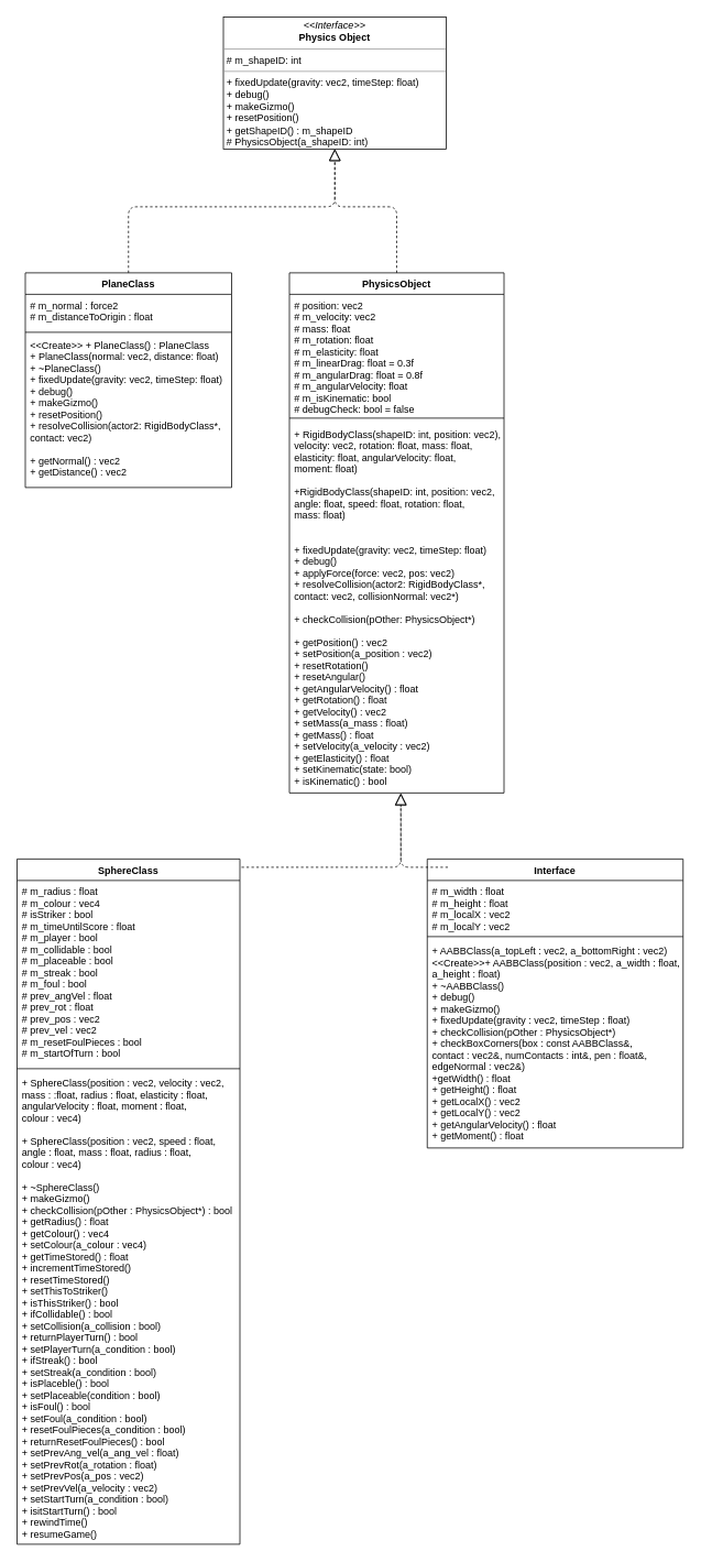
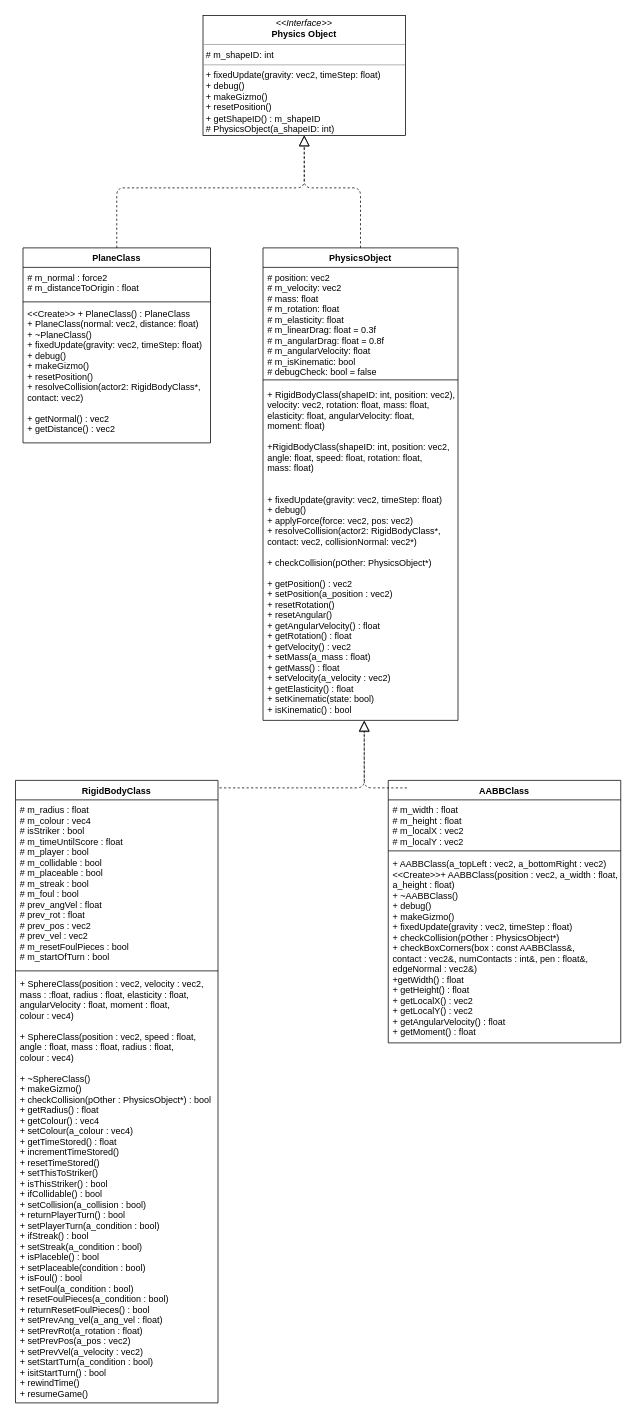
  <mxCell id="0" />
  <mxCell id="1" parent="0" />
  <mxCell id="2" value="&lt;p style=&quot;margin: 0px ; margin-top: 4px ; text-align: center&quot;&gt;&lt;i&gt;&amp;lt;&amp;lt;Interface&amp;gt;&amp;gt;&lt;/i&gt;&lt;br&gt;&lt;b&gt;Physics Object&lt;/b&gt;&lt;/p&gt;&lt;hr size=&quot;1&quot;&gt;&lt;p style=&quot;margin: 0px ; margin-left: 4px&quot;&gt;# m_shapeID: int&lt;br&gt;&lt;/p&gt;&lt;hr size=&quot;1&quot;&gt;&lt;p style=&quot;margin: 0px ; margin-left: 4px&quot;&gt;+ fixedUpdate(gravity: vec2, timeStep: float)&lt;br&gt;+ debug()&lt;br&gt;+ makeGizmo()&lt;/p&gt;&lt;p style=&quot;margin: 0px ; margin-left: 4px&quot;&gt;+ resetPosition()&lt;/p&gt;&lt;p style=&quot;margin: 0px ; margin-left: 4px&quot;&gt;+ getShapeID() : m_shapeID&lt;/p&gt;&lt;p style=&quot;margin: 0px ; margin-left: 4px&quot;&gt;# PhysicsObject(a_shapeID: int)&lt;/p&gt;" style="verticalAlign=top;align=left;overflow=fill;fontSize=12;fontFamily=Helvetica;html=1;" parent="1" vertex="1"><mxGeometry x="270" y="20" width="270" height="160" as="geometry" /></mxCell>
  <mxCell id="3" value="PlaneClass" style="swimlane;fontStyle=1;align=center;verticalAlign=top;childLayout=stackLayout;horizontal=1;startSize=26;horizontalStack=0;resizeParent=1;resizeParentMax=0;resizeLast=0;collapsible=1;marginBottom=0;" parent="1" vertex="1"><mxGeometry x="30" y="330" width="250" height="260" as="geometry" /></mxCell>
  <mxCell id="4" value="# m_normal : force2&#10;# m_distanceToOrigin : float" style="text;strokeColor=none;fillColor=none;align=left;verticalAlign=top;spacingLeft=4;spacingRight=4;overflow=hidden;rotatable=0;points=[[0,0.5],[1,0.5]];portConstraint=eastwest;" parent="3" vertex="1"><mxGeometry y="26" width="250" height="44" as="geometry" /></mxCell>
  <mxCell id="5" value="" style="line;strokeWidth=1;fillColor=none;align=left;verticalAlign=middle;spacingTop=-1;spacingLeft=3;spacingRight=3;rotatable=0;labelPosition=right;points=[];portConstraint=eastwest;" parent="3" vertex="1"><mxGeometry y="70" width="250" height="4" as="geometry" /></mxCell>
  <mxCell id="6" value="&lt;&lt;Create&gt;&gt; + PlaneClass() : PlaneClass&#10;+ PlaneClass(normal: vec2, distance: float)&#10;+ ~PlaneClass()&#10;+ fixedUpdate(gravity: vec2, timeStep: float)&#10;+ debug()&#10;+ makeGizmo()&#10;+ resetPosition()&#10;+ resolveCollision(actor2: RigidBodyClass*,&#10;contact: vec2)&#10;&#10;+ getNormal() : vec2&#10;+ getDistance() : vec2&#10;" style="text;strokeColor=none;fillColor=none;align=left;verticalAlign=top;spacingLeft=4;spacingRight=4;overflow=hidden;rotatable=0;points=[[0,0.5],[1,0.5]];portConstraint=eastwest;" parent="3" vertex="1"><mxGeometry y="74" width="250" height="186" as="geometry" /></mxCell>
  <mxCell id="7" value="" style="endArrow=block;dashed=1;endFill=0;endSize=12;html=1;entryX=0.5;entryY=1;entryDx=0;entryDy=0;exitX=0.5;exitY=0;exitDx=0;exitDy=0;" parent="1" source="3" target="2" edge="1"><mxGeometry width="160" relative="1" as="geometry"><mxPoint x="330" y="350" as="sourcePoint" /><mxPoint x="490" y="350" as="targetPoint" /><Array as="points"><mxPoint x="155" y="250" /><mxPoint x="405" y="250" /></Array></mxGeometry></mxCell>
  <mxCell id="8" value="" style="endArrow=block;dashed=1;endFill=0;endSize=12;html=1;entryX=0.5;entryY=1;entryDx=0;entryDy=0;strokeColor=#000000;exitX=0.5;exitY=0;exitDx=0;exitDy=0;" parent="1" source="9" target="2" edge="1"><mxGeometry width="160" relative="1" as="geometry"><mxPoint x="560" y="330" as="sourcePoint" /><mxPoint x="415" y="190" as="targetPoint" /><Array as="points"><mxPoint x="480" y="250" /><mxPoint x="405" y="250" /></Array></mxGeometry></mxCell>
  <mxCell id="9" value="PhysicsObject" style="swimlane;fontStyle=1;align=center;verticalAlign=top;childLayout=stackLayout;horizontal=1;startSize=26;horizontalStack=0;resizeParent=1;resizeParentMax=0;resizeLast=0;collapsible=1;marginBottom=0;" parent="1" vertex="1"><mxGeometry x="350" y="330" width="260" height="630" as="geometry"><mxRectangle x="350" y="720" width="90" height="26" as="alternateBounds" /></mxGeometry></mxCell>
  <mxCell id="10" value="# position: vec2&#10;# m_velocity: vec2&#10;# mass: float&#10;# m_rotation: float&#10;# m_elasticity: float&#10;# m_linearDrag: float = 0.3f&#10;# m_angularDrag: float = 0.8f&#10;# m_angularVelocity: float&#10;# m_isKinematic: bool&#10;# debugCheck: bool = false" style="text;strokeColor=none;fillColor=none;align=left;verticalAlign=top;spacingLeft=4;spacingRight=4;overflow=hidden;rotatable=0;points=[[0,0.5],[1,0.5]];portConstraint=eastwest;" parent="9" vertex="1"><mxGeometry y="26" width="260" height="144" as="geometry" /></mxCell>
  <mxCell id="11" value="" style="line;strokeWidth=1;fillColor=none;align=left;verticalAlign=middle;spacingTop=-1;spacingLeft=3;spacingRight=3;rotatable=0;labelPosition=right;points=[];portConstraint=eastwest;" parent="9" vertex="1"><mxGeometry y="170" width="260" height="12" as="geometry" /></mxCell>
  <mxCell id="12" value="+ RigidBodyClass(shapeID: int, position: vec2),&#10;velocity: vec2, rotation: float, mass: float,&#10;elasticity: float, angularVelocity: float,&#10;moment: float)&#10;&#10;+RigidBodyClass(shapeID: int, position: vec2,&#10;angle: float, speed: float, rotation: float,&#10;mass: float)&#10;&#10;&#10;+ fixedUpdate(gravity: vec2, timeStep: float)&#10;+ debug()&#10;+ applyForce(force: vec2, pos: vec2)&#10;+ resolveCollision(actor2: RigidBodyClass*, &#10;contact: vec2, collisionNormal: vec2*)&#10;&#10;+ checkCollision(pOther: PhysicsObject*)&#10;&#10;+ getPosition() : vec2&#10;+ setPosition(a_position : vec2)&#10;+ resetRotation()&#10;+ resetAngular()&#10;+ getAngularVelocity() : float&#10;+ getRotation() : float&#10;+ getVelocity() : vec2&#10;+ setMass(a_mass : float)&#10;+ getMass() : float&#10;+ setVelocity(a_velocity : vec2)&#10;+ getElasticity() : float&#10;+ setKinematic(state: bool)&#10;+ isKinematic() : bool&#10;" style="text;strokeColor=none;fillColor=none;align=left;verticalAlign=top;spacingLeft=4;spacingRight=4;overflow=hidden;rotatable=0;points=[[0,0.5],[1,0.5]];portConstraint=eastwest;" parent="9" vertex="1"><mxGeometry y="182" width="260" height="448" as="geometry" /></mxCell>
  <mxCell id="13" value="" style="endArrow=block;dashed=1;endFill=0;endSize=12;html=1;strokeColor=#000000;entryX=0.519;entryY=1.002;entryDx=0;entryDy=0;entryPerimeter=0;" parent="1" target="12" edge="1"><mxGeometry width="160" relative="1" as="geometry"><mxPoint x="280" y="1050" as="sourcePoint" /><mxPoint x="370" y="1060" as="targetPoint" /><Array as="points"><mxPoint x="485" y="1050" /></Array></mxGeometry></mxCell>
- <mxCell id="14" value="SphereClass" style="swimlane;fontStyle=1;align=center;verticalAlign=top;childLayout=stackLayout;horizontal=1;startSize=26;horizontalStack=0;resizeParent=1;resizeParentMax=0;resizeLast=0;collapsible=1;marginBottom=0;" parent="1" vertex="1"><mxGeometry x="20" y="1040" width="270" height="830" as="geometry" /></mxCell>
+ <mxCell id="14" value="RigidBodyClass" style="swimlane;fontStyle=1;align=center;verticalAlign=top;childLayout=stackLayout;horizontal=1;startSize=26;horizontalStack=0;resizeParent=1;resizeParentMax=0;resizeLast=0;collapsible=1;marginBottom=0;" parent="1" vertex="1"><mxGeometry x="20" y="1040" width="270" height="830" as="geometry" /></mxCell>
  <mxCell id="15" value="# m_radius : float&#10;# m_colour : vec4&#10;# isStriker : bool&#10;# m_timeUntilScore : float&#10;# m_player : bool&#10;# m_collidable : bool&#10;# m_placeable : bool&#10;# m_streak : bool&#10;# m_foul : bool&#10;# prev_angVel : float&#10;# prev_rot : float&#10;# prev_pos : vec2&#10;# prev_vel : vec2&#10;# m_resetFoulPieces : bool&#10;# m_startOfTurn : bool" style="text;strokeColor=none;fillColor=none;align=left;verticalAlign=top;spacingLeft=4;spacingRight=4;overflow=hidden;rotatable=0;points=[[0,0.5],[1,0.5]];portConstraint=eastwest;" parent="14" vertex="1"><mxGeometry y="26" width="270" height="224" as="geometry" /></mxCell>
  <mxCell id="16" value="" style="line;strokeWidth=1;fillColor=none;align=left;verticalAlign=middle;spacingTop=-1;spacingLeft=3;spacingRight=3;rotatable=0;labelPosition=right;points=[];portConstraint=eastwest;" parent="14" vertex="1"><mxGeometry y="250" width="270" height="8" as="geometry" /></mxCell>
  <mxCell id="17" value="+ SphereClass(position : vec2, velocity : vec2,&#10;mass : :float, radius : float, elasticity : float,&#10;angularVelocity : float, moment : float,&#10;colour : vec4)&#10;&#10;+ SphereClass(position : vec2, speed : float,&#10;angle : float, mass : float, radius : float,&#10;colour : vec4)&#10;&#10;+ ~SphereClass()&#10;+ makeGizmo()&#10;+ checkCollision(pOther : PhysicsObject*) : bool&#10;+ getRadius() : float&#10;+ getColour() : vec4&#10;+ setColour(a_colour : vec4)&#10;+ getTimeStored() : float&#10;+ incrementTimeStored()&#10;+ resetTimeStored()&#10;+ setThisToStriker()&#10;+ isThisStriker() : bool&#10;+ ifCollidable() : bool&#10;+ setCollision(a_collision : bool)&#10;+ returnPlayerTurn() : bool&#10;+ setPlayerTurn(a_condition : bool)&#10;+ ifStreak() : bool&#10;+ setStreak(a_condition : bool)&#10;+ isPlaceble() : bool&#10;+ setPlaceable(condition : bool)&#10;+ isFoul() : bool&#10;+ setFoul(a_condition : bool)&#10;+ resetFoulPieces(a_condition : bool)&#10;+ returnResetFoulPieces() : bool&#10;+ setPrevAng_vel(a_ang_vel : float)&#10;+ setPrevRot(a_rotation : float)&#10;+ setPrevPos(a_pos : vec2)&#10;+ setPrevVel(a_velocity : vec2)&#10;+ setStartTurn(a_condition : bool)&#10;+ isitStartTurn() : bool&#10;+ rewindTime()&#10;+ resumeGame()" style="text;strokeColor=none;fillColor=none;align=left;verticalAlign=top;spacingLeft=4;spacingRight=4;overflow=hidden;rotatable=0;points=[[0,0.5],[1,0.5]];portConstraint=eastwest;" parent="14" vertex="1"><mxGeometry y="258" width="270" height="572" as="geometry" /></mxCell>
- <mxCell id="18" value="Interface" style="swimlane;fontStyle=1;align=center;verticalAlign=top;childLayout=stackLayout;horizontal=1;startSize=26;horizontalStack=0;resizeParent=1;resizeParentMax=0;resizeLast=0;collapsible=1;marginBottom=0;" vertex="1" parent="1"><mxGeometry x="517" y="1040" width="310" height="350" as="geometry" /></mxCell>
+ <mxCell id="18" value="AABBClass" style="swimlane;fontStyle=1;align=center;verticalAlign=top;childLayout=stackLayout;horizontal=1;startSize=26;horizontalStack=0;resizeParent=1;resizeParentMax=0;resizeLast=0;collapsible=1;marginBottom=0;" vertex="1" parent="1"><mxGeometry x="517" y="1040" width="310" height="350" as="geometry" /></mxCell>
  <mxCell id="19" value="# m_width : float&#10;# m_height : float&#10;# m_localX : vec2&#10;# m_localY : vec2" style="text;strokeColor=none;fillColor=none;align=left;verticalAlign=top;spacingLeft=4;spacingRight=4;overflow=hidden;rotatable=0;points=[[0,0.5],[1,0.5]];portConstraint=eastwest;" vertex="1" parent="18"><mxGeometry y="26" width="310" height="64" as="geometry" /></mxCell>
  <mxCell id="20" value="" style="line;strokeWidth=1;fillColor=none;align=left;verticalAlign=middle;spacingTop=-1;spacingLeft=3;spacingRight=3;rotatable=0;labelPosition=right;points=[];portConstraint=eastwest;" vertex="1" parent="18"><mxGeometry y="90" width="310" height="8" as="geometry" /></mxCell>
  <mxCell id="21" value="+ AABBClass(a_topLeft : vec2, a_bottomRight : vec2)&#10;&lt;&lt;Create&gt;&gt;+ AABBClass(position : vec2, a_width : float,&#10;a_height : float)&#10;+ ~AABBClass()&#10;+ debug()&#10;+ makeGizmo()&#10;+ fixedUpdate(gravity : vec2, timeStep : float)&#10;+ checkCollision(pOther : PhysicsObject*)&#10;+ checkBoxCorners(box : const AABBClass&amp;, &#10;contact : vec2&amp;, numContacts : int&amp;, pen : float&amp;,&#10;edgeNormal : vec2&amp;)&#10;+getWidth() : float&#10;+ getHeight() : float&#10;+ getLocalX() : vec2&#10;+ getLocalY() : vec2&#10;+ getAngularVelocity() : float&#10;+ getMoment() : float&#10;&#10;" style="text;strokeColor=none;fillColor=none;align=left;verticalAlign=top;spacingLeft=4;spacingRight=4;overflow=hidden;rotatable=0;points=[[0,0.5],[1,0.5]];portConstraint=eastwest;" vertex="1" parent="18"><mxGeometry y="98" width="310" height="252" as="geometry" /></mxCell>
  <mxCell id="22" value="" style="endArrow=block;dashed=1;endFill=0;endSize=12;html=1;strokeColor=#000000;" edge="1" parent="1"><mxGeometry width="160" relative="1" as="geometry"><mxPoint x="542" y="1050" as="sourcePoint" /><mxPoint x="485" y="960" as="targetPoint" /><Array as="points"><mxPoint x="485" y="1050" /></Array></mxGeometry></mxCell>
